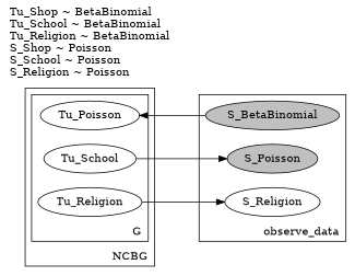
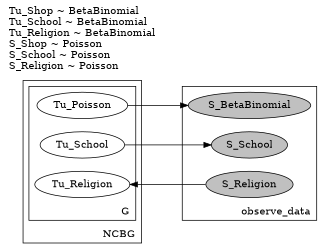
  digraph {
    rankdir=LR
    node [fillcolor=white shape=ellipse style=filled]
    n1 [label=Tu_Poisson]
    n2 [label=Tu_School]
    n3 [label=Tu_Religion]
    n4 [fillcolor=gray label=S_BetaBinomial]
-   n5 [fillcolor=gray label=S_Poisson]
-   n6 [label=S_Religion]
+   n5 [fillcolor=gray label=S_School]
+   n6 [fillcolor=gray label=S_Religion]
    n7 [label="Tu_Shop ~ BetaBinomial\lTu_School ~ BetaBinomial\lTu_Religion ~ BetaBinomial\lS_Shop ~ Poisson\lS_School ~ Poisson\lS_Religion ~ Poisson\l" shape=plaintext fillcolor="" style=""]
    subgraph cluster_1 {
      label=NCBG
      labeljust=r
      labelloc=b
      subgraph cluster_2 {
        label=G
        labeljust=r
        labelloc=b
        n1
        n2
        n3
      }
    }
    subgraph cluster_3 {
      label=observe_data
      labeljust=r
      labelloc=b
      n4
      n5
      n6
    }
-   n4 -> n1
+   n1 -> n4
    n2 -> n5
-   n3 -> n6
+   n6 -> n3
  }
